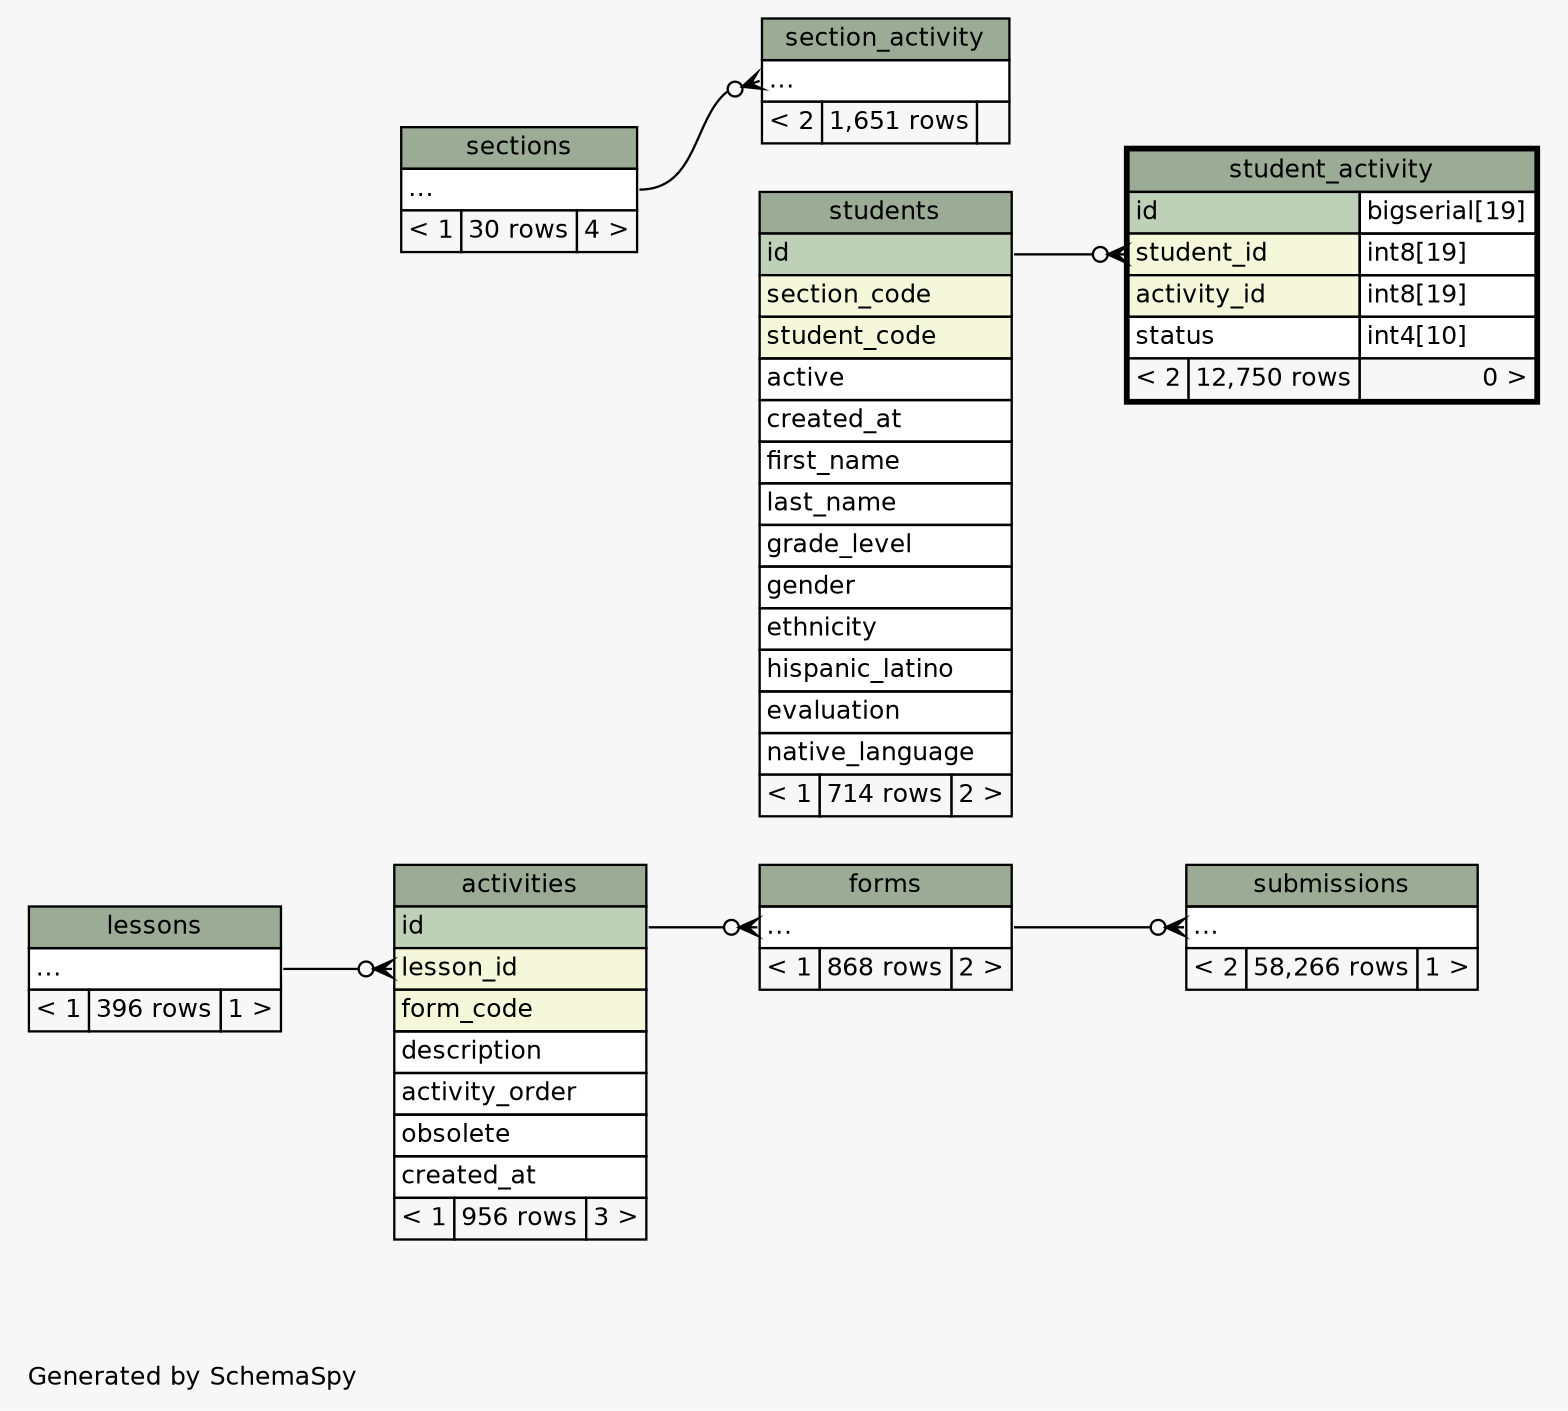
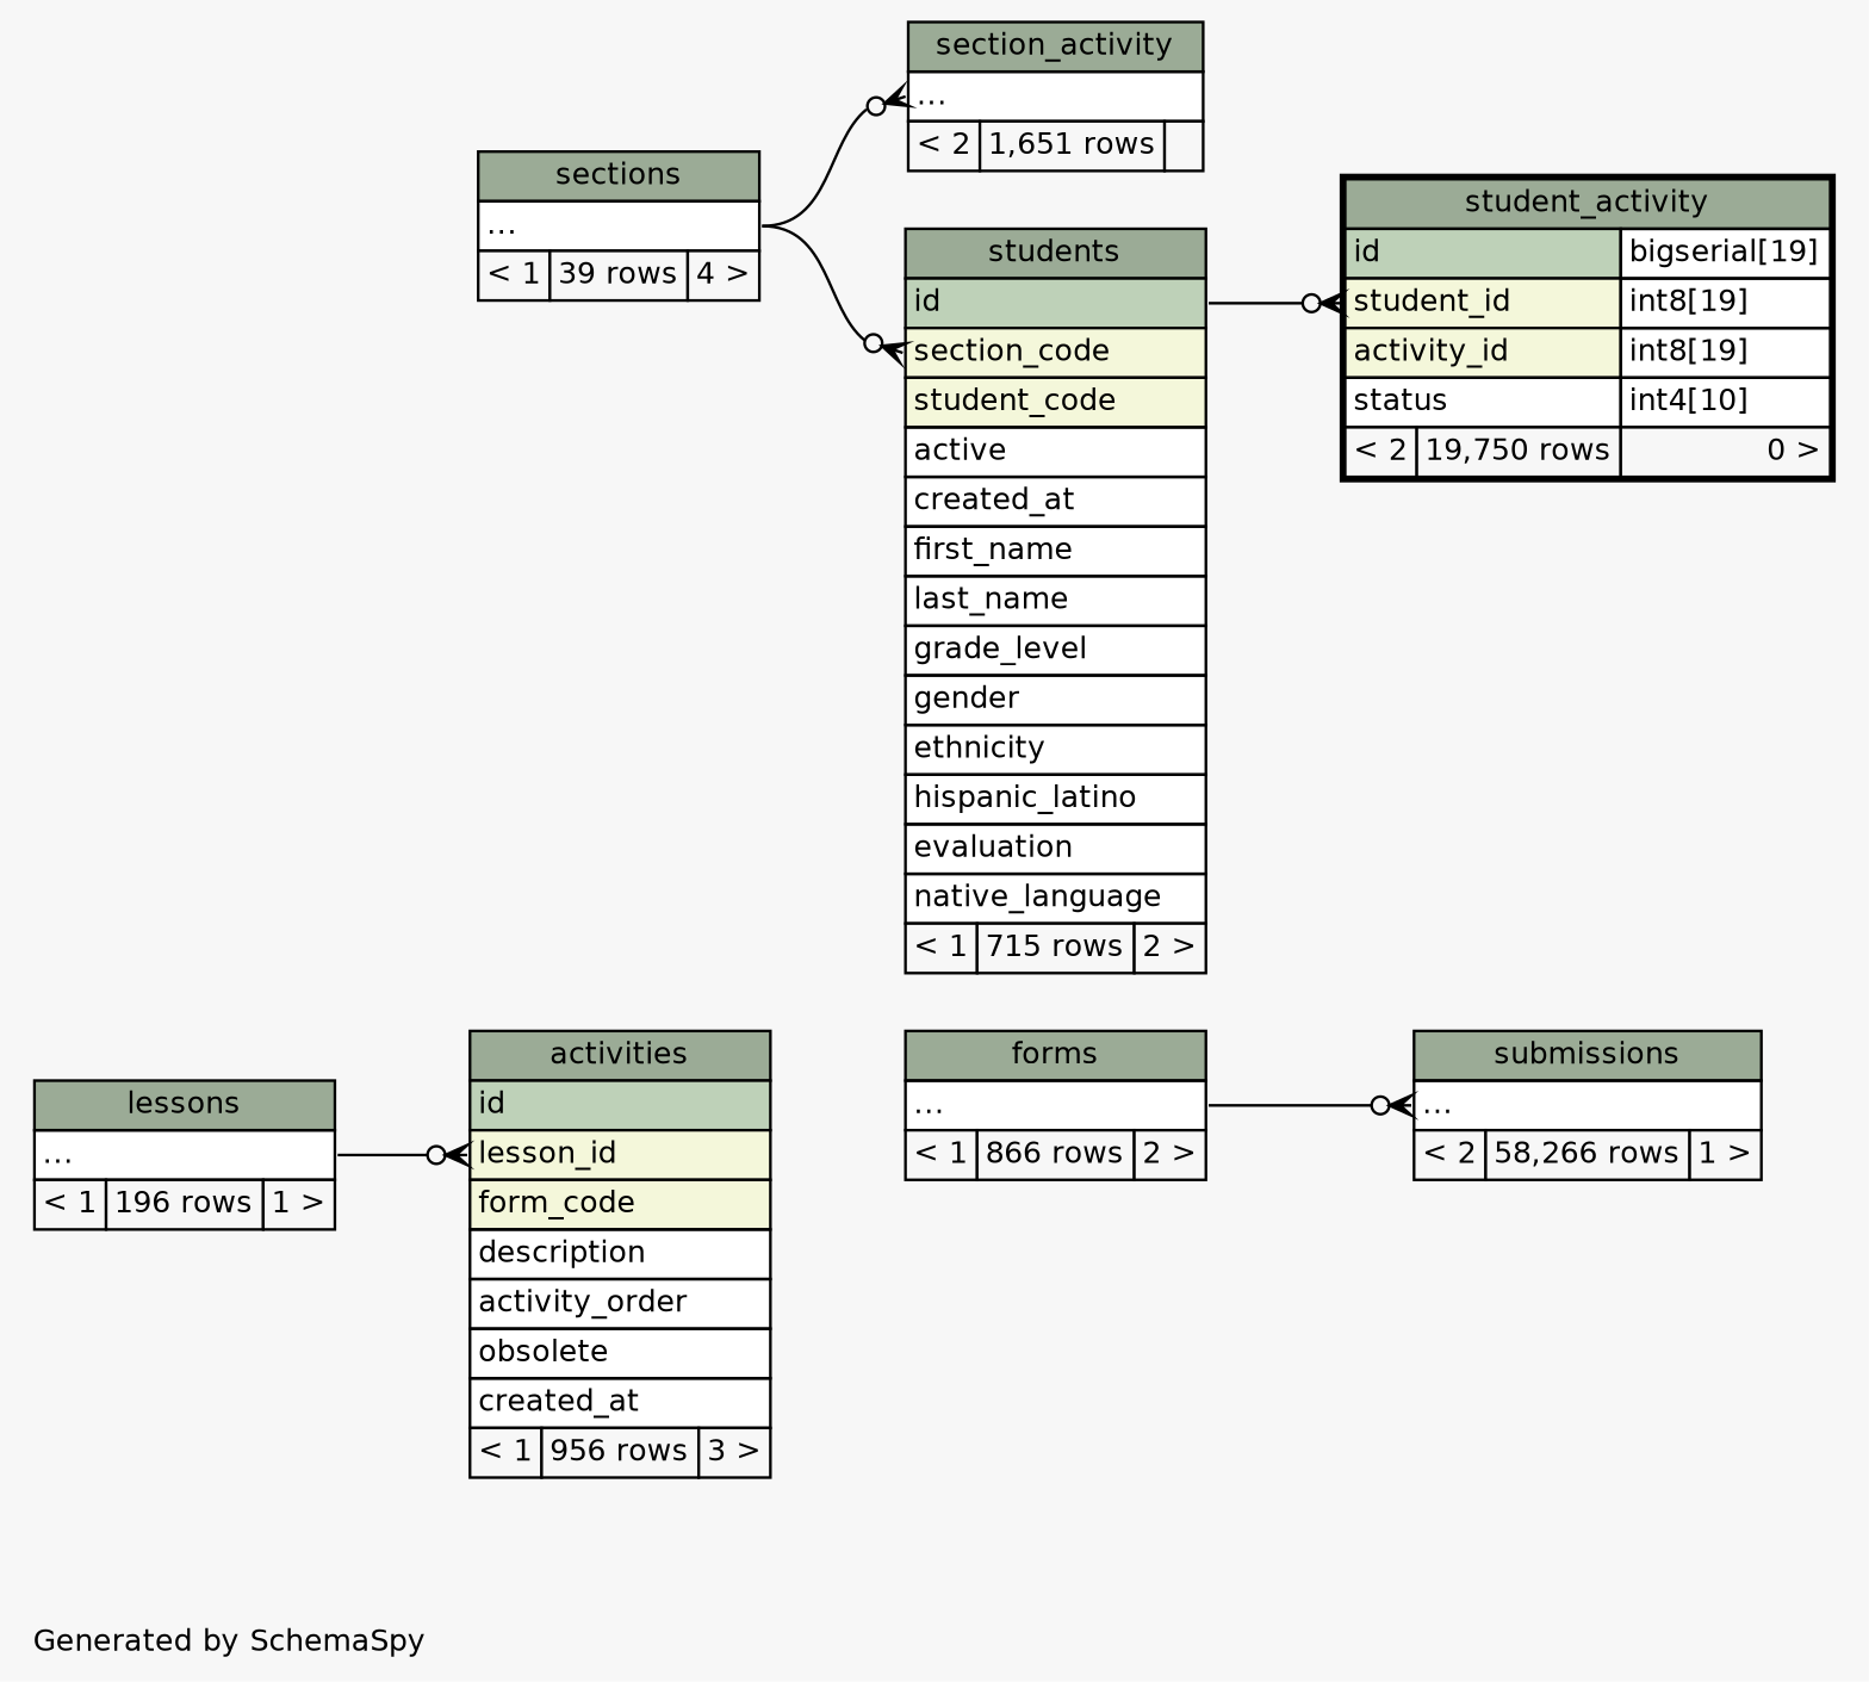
  digraph {
    bgcolor="#f7f7f7"
    fontname=Helvetica
    fontsize=11
    label="\nGenerated by SchemaSpy"
    labeljust=l
    nodesep=0.18
    rankdir=RL
    ranksep=0.46
    node [fontname=Helvetica fontsize=11 shape=plaintext]
    edge [arrowhead=none arrowsize=0.8 arrowtail=crowodot dir=back headport="elipses:e" tailport="elipses:w"]
    n1 [label=<     <TABLE BORDER="0" CELLBORDER="1" CELLSPACING="0" BGCOLOR="#ffffff">       <TR><TD COLSPAN="3" BGCOLOR="#9bab96" ALIGN="CENTER">activities</TD></TR>       <TR><TD PORT="id" COLSPAN="3" BGCOLOR="#bed1b8" ALIGN="LEFT">id</TD></TR>       <TR><TD PORT="lesson_id" COLSPAN="3" BGCOLOR="#f4f7da" ALIGN="LEFT">lesson_id</TD></TR>       <TR><TD PORT="form_code" COLSPAN="3" BGCOLOR="#f4f7da" ALIGN="LEFT">form_code</TD></TR>       <TR><TD PORT="description" COLSPAN="3" ALIGN="LEFT">description</TD></TR>       <TR><TD PORT="activity_order" COLSPAN="3" ALIGN="LEFT">activity_order</TD></TR>       <TR><TD PORT="obsolete" COLSPAN="3" ALIGN="LEFT">obsolete</TD></TR>       <TR><TD PORT="created_at" COLSPAN="3" ALIGN="LEFT">created_at</TD></TR>       <TR><TD ALIGN="LEFT" BGCOLOR="#f7f7f7">&lt; 1</TD><TD ALIGN="RIGHT" BGCOLOR="#f7f7f7">956 rows</TD><TD ALIGN="RIGHT" BGCOLOR="#f7f7f7">3 &gt;</TD></TR>     </TABLE>>]
-   n2 [label=<     <TABLE BORDER="0" CELLBORDER="1" CELLSPACING="0" BGCOLOR="#ffffff">       <TR><TD COLSPAN="3" BGCOLOR="#9bab96" ALIGN="CENTER">lessons</TD></TR>       <TR><TD PORT="elipses" COLSPAN="3" ALIGN="LEFT">...</TD></TR>       <TR><TD ALIGN="LEFT" BGCOLOR="#f7f7f7">&lt; 1</TD><TD ALIGN="RIGHT" BGCOLOR="#f7f7f7">396 rows</TD><TD ALIGN="RIGHT" BGCOLOR="#f7f7f7">1 &gt;</TD></TR>     </TABLE>>]
-   n3 [label=<     <TABLE BORDER="0" CELLBORDER="1" CELLSPACING="0" BGCOLOR="#ffffff">       <TR><TD COLSPAN="3" BGCOLOR="#9bab96" ALIGN="CENTER">forms</TD></TR>       <TR><TD PORT="elipses" COLSPAN="3" ALIGN="LEFT">...</TD></TR>       <TR><TD ALIGN="LEFT" BGCOLOR="#f7f7f7">&lt; 1</TD><TD ALIGN="RIGHT" BGCOLOR="#f7f7f7">868 rows</TD><TD ALIGN="RIGHT" BGCOLOR="#f7f7f7">2 &gt;</TD></TR>     </TABLE>>]
+   n2 [label=<     <TABLE BORDER="0" CELLBORDER="1" CELLSPACING="0" BGCOLOR="#ffffff">       <TR><TD COLSPAN="3" BGCOLOR="#9bab96" ALIGN="CENTER">lessons</TD></TR>       <TR><TD PORT="elipses" COLSPAN="3" ALIGN="LEFT">...</TD></TR>       <TR><TD ALIGN="LEFT" BGCOLOR="#f7f7f7">&lt; 1</TD><TD ALIGN="RIGHT" BGCOLOR="#f7f7f7">196 rows</TD><TD ALIGN="RIGHT" BGCOLOR="#f7f7f7">1 &gt;</TD></TR>     </TABLE>>]
+   n3 [label=<     <TABLE BORDER="0" CELLBORDER="1" CELLSPACING="0" BGCOLOR="#ffffff">       <TR><TD COLSPAN="3" BGCOLOR="#9bab96" ALIGN="CENTER">forms</TD></TR>       <TR><TD PORT="elipses" COLSPAN="3" ALIGN="LEFT">...</TD></TR>       <TR><TD ALIGN="LEFT" BGCOLOR="#f7f7f7">&lt; 1</TD><TD ALIGN="RIGHT" BGCOLOR="#f7f7f7">866 rows</TD><TD ALIGN="RIGHT" BGCOLOR="#f7f7f7">2 &gt;</TD></TR>     </TABLE>>]
    n4 [label=<     <TABLE BORDER="0" CELLBORDER="1" CELLSPACING="0" BGCOLOR="#ffffff">       <TR><TD COLSPAN="3" BGCOLOR="#9bab96" ALIGN="CENTER">section_activity</TD></TR>       <TR><TD PORT="elipses" COLSPAN="3" ALIGN="LEFT">...</TD></TR>       <TR><TD ALIGN="LEFT" BGCOLOR="#f7f7f7">&lt; 2</TD><TD ALIGN="RIGHT" BGCOLOR="#f7f7f7">1,651 rows</TD><TD ALIGN="RIGHT" BGCOLOR="#f7f7f7">  </TD></TR>     </TABLE>>]
-   n5 [label=<     <TABLE BORDER="0" CELLBORDER="1" CELLSPACING="0" BGCOLOR="#ffffff">       <TR><TD COLSPAN="3" BGCOLOR="#9bab96" ALIGN="CENTER">sections</TD></TR>       <TR><TD PORT="elipses" COLSPAN="3" ALIGN="LEFT">...</TD></TR>       <TR><TD ALIGN="LEFT" BGCOLOR="#f7f7f7">&lt; 1</TD><TD ALIGN="RIGHT" BGCOLOR="#f7f7f7">30 rows</TD><TD ALIGN="RIGHT" BGCOLOR="#f7f7f7">4 &gt;</TD></TR>     </TABLE>>]
-   n6 [label=<     <TABLE BORDER="2" CELLBORDER="1" CELLSPACING="0" BGCOLOR="#ffffff">       <TR><TD COLSPAN="3" BGCOLOR="#9bab96" ALIGN="CENTER">student_activity</TD></TR>       <TR><TD PORT="id" COLSPAN="2" BGCOLOR="#bed1b8" ALIGN="LEFT">id</TD><TD PORT="id.type" ALIGN="LEFT">bigserial[19]</TD></TR>       <TR><TD PORT="student_id" COLSPAN="2" BGCOLOR="#f4f7da" ALIGN="LEFT">student_id</TD><TD PORT="student_id.type" ALIGN="LEFT">int8[19]</TD></TR>       <TR><TD PORT="activity_id" COLSPAN="2" BGCOLOR="#f4f7da" ALIGN="LEFT">activity_id</TD><TD PORT="activity_id.type" ALIGN="LEFT">int8[19]</TD></TR>       <TR><TD PORT="status" COLSPAN="2" ALIGN="LEFT">status</TD><TD PORT="status.type" ALIGN="LEFT">int4[10]</TD></TR>       <TR><TD ALIGN="LEFT" BGCOLOR="#f7f7f7">&lt; 2</TD><TD ALIGN="RIGHT" BGCOLOR="#f7f7f7">12,750 rows</TD><TD ALIGN="RIGHT" BGCOLOR="#f7f7f7">0 &gt;</TD></TR>     </TABLE>>]
-   n7 [label=<     <TABLE BORDER="0" CELLBORDER="1" CELLSPACING="0" BGCOLOR="#ffffff">       <TR><TD COLSPAN="3" BGCOLOR="#9bab96" ALIGN="CENTER">students</TD></TR>       <TR><TD PORT="id" COLSPAN="3" BGCOLOR="#bed1b8" ALIGN="LEFT">id</TD></TR>       <TR><TD PORT="section_code" COLSPAN="3" BGCOLOR="#f4f7da" ALIGN="LEFT">section_code</TD></TR>       <TR><TD PORT="student_code" COLSPAN="3" BGCOLOR="#f4f7da" ALIGN="LEFT">student_code</TD></TR>       <TR><TD PORT="active" COLSPAN="3" ALIGN="LEFT">active</TD></TR>       <TR><TD PORT="created_at" COLSPAN="3" ALIGN="LEFT">created_at</TD></TR>       <TR><TD PORT="first_name" COLSPAN="3" ALIGN="LEFT">first_name</TD></TR>       <TR><TD PORT="last_name" COLSPAN="3" ALIGN="LEFT">last_name</TD></TR>       <TR><TD PORT="grade_level" COLSPAN="3" ALIGN="LEFT">grade_level</TD></TR>       <TR><TD PORT="gender" COLSPAN="3" ALIGN="LEFT">gender</TD></TR>       <TR><TD PORT="ethnicity" COLSPAN="3" ALIGN="LEFT">ethnicity</TD></TR>       <TR><TD PORT="hispanic_latino" COLSPAN="3" ALIGN="LEFT">hispanic_latino</TD></TR>       <TR><TD PORT="evaluation" COLSPAN="3" ALIGN="LEFT">evaluation</TD></TR>       <TR><TD PORT="native_language" COLSPAN="3" ALIGN="LEFT">native_language</TD></TR>       <TR><TD ALIGN="LEFT" BGCOLOR="#f7f7f7">&lt; 1</TD><TD ALIGN="RIGHT" BGCOLOR="#f7f7f7">714 rows</TD><TD ALIGN="RIGHT" BGCOLOR="#f7f7f7">2 &gt;</TD></TR>     </TABLE>>]
+   n5 [label=<     <TABLE BORDER="0" CELLBORDER="1" CELLSPACING="0" BGCOLOR="#ffffff">       <TR><TD COLSPAN="3" BGCOLOR="#9bab96" ALIGN="CENTER">sections</TD></TR>       <TR><TD PORT="elipses" COLSPAN="3" ALIGN="LEFT">...</TD></TR>       <TR><TD ALIGN="LEFT" BGCOLOR="#f7f7f7">&lt; 1</TD><TD ALIGN="RIGHT" BGCOLOR="#f7f7f7">39 rows</TD><TD ALIGN="RIGHT" BGCOLOR="#f7f7f7">4 &gt;</TD></TR>     </TABLE>>]
+   n6 [label=<     <TABLE BORDER="2" CELLBORDER="1" CELLSPACING="0" BGCOLOR="#ffffff">       <TR><TD COLSPAN="3" BGCOLOR="#9bab96" ALIGN="CENTER">student_activity</TD></TR>       <TR><TD PORT="id" COLSPAN="2" BGCOLOR="#bed1b8" ALIGN="LEFT">id</TD><TD PORT="id.type" ALIGN="LEFT">bigserial[19]</TD></TR>       <TR><TD PORT="student_id" COLSPAN="2" BGCOLOR="#f4f7da" ALIGN="LEFT">student_id</TD><TD PORT="student_id.type" ALIGN="LEFT">int8[19]</TD></TR>       <TR><TD PORT="activity_id" COLSPAN="2" BGCOLOR="#f4f7da" ALIGN="LEFT">activity_id</TD><TD PORT="activity_id.type" ALIGN="LEFT">int8[19]</TD></TR>       <TR><TD PORT="status" COLSPAN="2" ALIGN="LEFT">status</TD><TD PORT="status.type" ALIGN="LEFT">int4[10]</TD></TR>       <TR><TD ALIGN="LEFT" BGCOLOR="#f7f7f7">&lt; 2</TD><TD ALIGN="RIGHT" BGCOLOR="#f7f7f7">19,750 rows</TD><TD ALIGN="RIGHT" BGCOLOR="#f7f7f7">0 &gt;</TD></TR>     </TABLE>>]
+   n7 [label=<     <TABLE BORDER="0" CELLBORDER="1" CELLSPACING="0" BGCOLOR="#ffffff">       <TR><TD COLSPAN="3" BGCOLOR="#9bab96" ALIGN="CENTER">students</TD></TR>       <TR><TD PORT="id" COLSPAN="3" BGCOLOR="#bed1b8" ALIGN="LEFT">id</TD></TR>       <TR><TD PORT="section_code" COLSPAN="3" BGCOLOR="#f4f7da" ALIGN="LEFT">section_code</TD></TR>       <TR><TD PORT="student_code" COLSPAN="3" BGCOLOR="#f4f7da" ALIGN="LEFT">student_code</TD></TR>       <TR><TD PORT="active" COLSPAN="3" ALIGN="LEFT">active</TD></TR>       <TR><TD PORT="created_at" COLSPAN="3" ALIGN="LEFT">created_at</TD></TR>       <TR><TD PORT="first_name" COLSPAN="3" ALIGN="LEFT">first_name</TD></TR>       <TR><TD PORT="last_name" COLSPAN="3" ALIGN="LEFT">last_name</TD></TR>       <TR><TD PORT="grade_level" COLSPAN="3" ALIGN="LEFT">grade_level</TD></TR>       <TR><TD PORT="gender" COLSPAN="3" ALIGN="LEFT">gender</TD></TR>       <TR><TD PORT="ethnicity" COLSPAN="3" ALIGN="LEFT">ethnicity</TD></TR>       <TR><TD PORT="hispanic_latino" COLSPAN="3" ALIGN="LEFT">hispanic_latino</TD></TR>       <TR><TD PORT="evaluation" COLSPAN="3" ALIGN="LEFT">evaluation</TD></TR>       <TR><TD PORT="native_language" COLSPAN="3" ALIGN="LEFT">native_language</TD></TR>       <TR><TD ALIGN="LEFT" BGCOLOR="#f7f7f7">&lt; 1</TD><TD ALIGN="RIGHT" BGCOLOR="#f7f7f7">715 rows</TD><TD ALIGN="RIGHT" BGCOLOR="#f7f7f7">2 &gt;</TD></TR>     </TABLE>>]
    n8 [label=<     <TABLE BORDER="0" CELLBORDER="1" CELLSPACING="0" BGCOLOR="#ffffff">       <TR><TD COLSPAN="3" BGCOLOR="#9bab96" ALIGN="CENTER">submissions</TD></TR>       <TR><TD PORT="elipses" COLSPAN="3" ALIGN="LEFT">...</TD></TR>       <TR><TD ALIGN="LEFT" BGCOLOR="#f7f7f7">&lt; 2</TD><TD ALIGN="RIGHT" BGCOLOR="#f7f7f7">58,266 rows</TD><TD ALIGN="RIGHT" BGCOLOR="#f7f7f7">1 &gt;</TD></TR>     </TABLE>>]
    n1 -> n2 [tailport="lesson_id:w"]
-   n3 -> n1 [headport="id:e"]
    n4 -> n5
    n6 -> n7 [headport="id:e" tailport="student_id:w"]
+   n7 -> n5 [tailport="section_code:w"]
    n8 -> n3
  }
